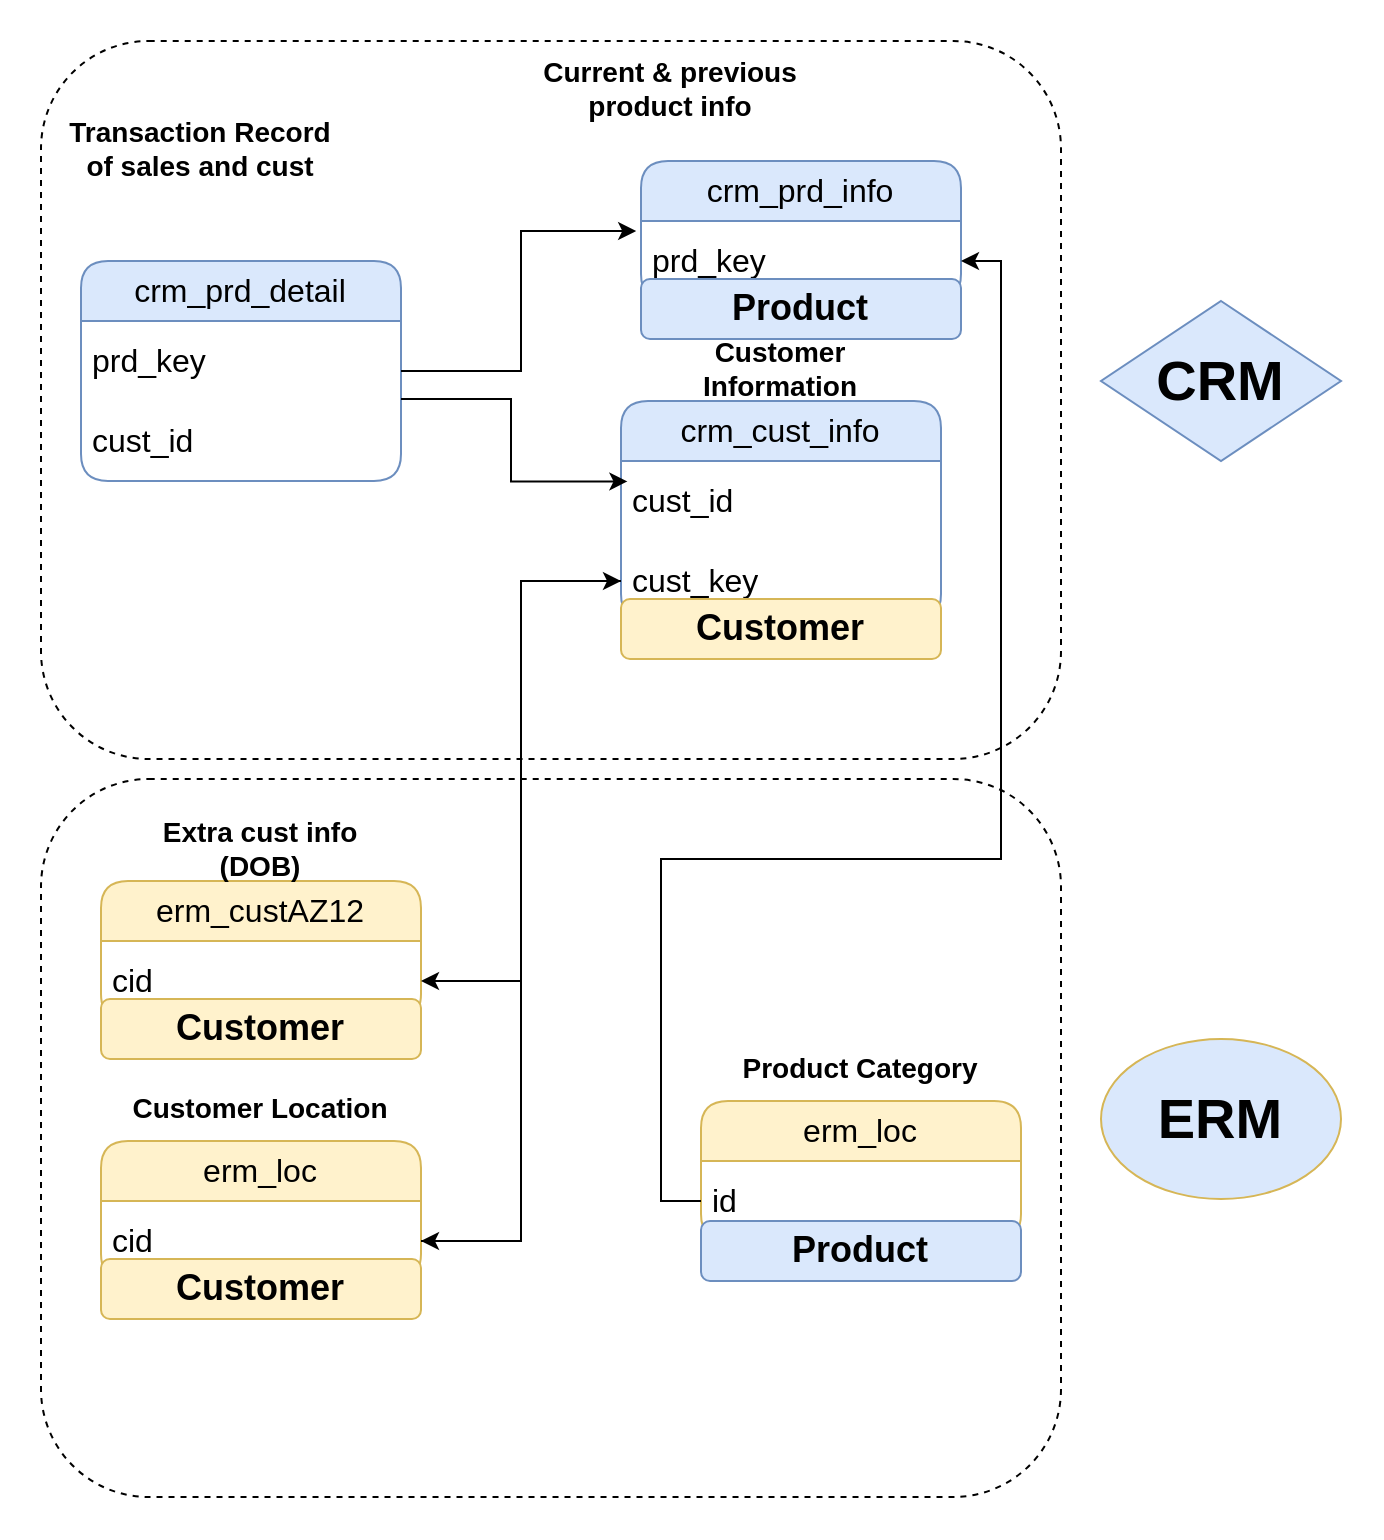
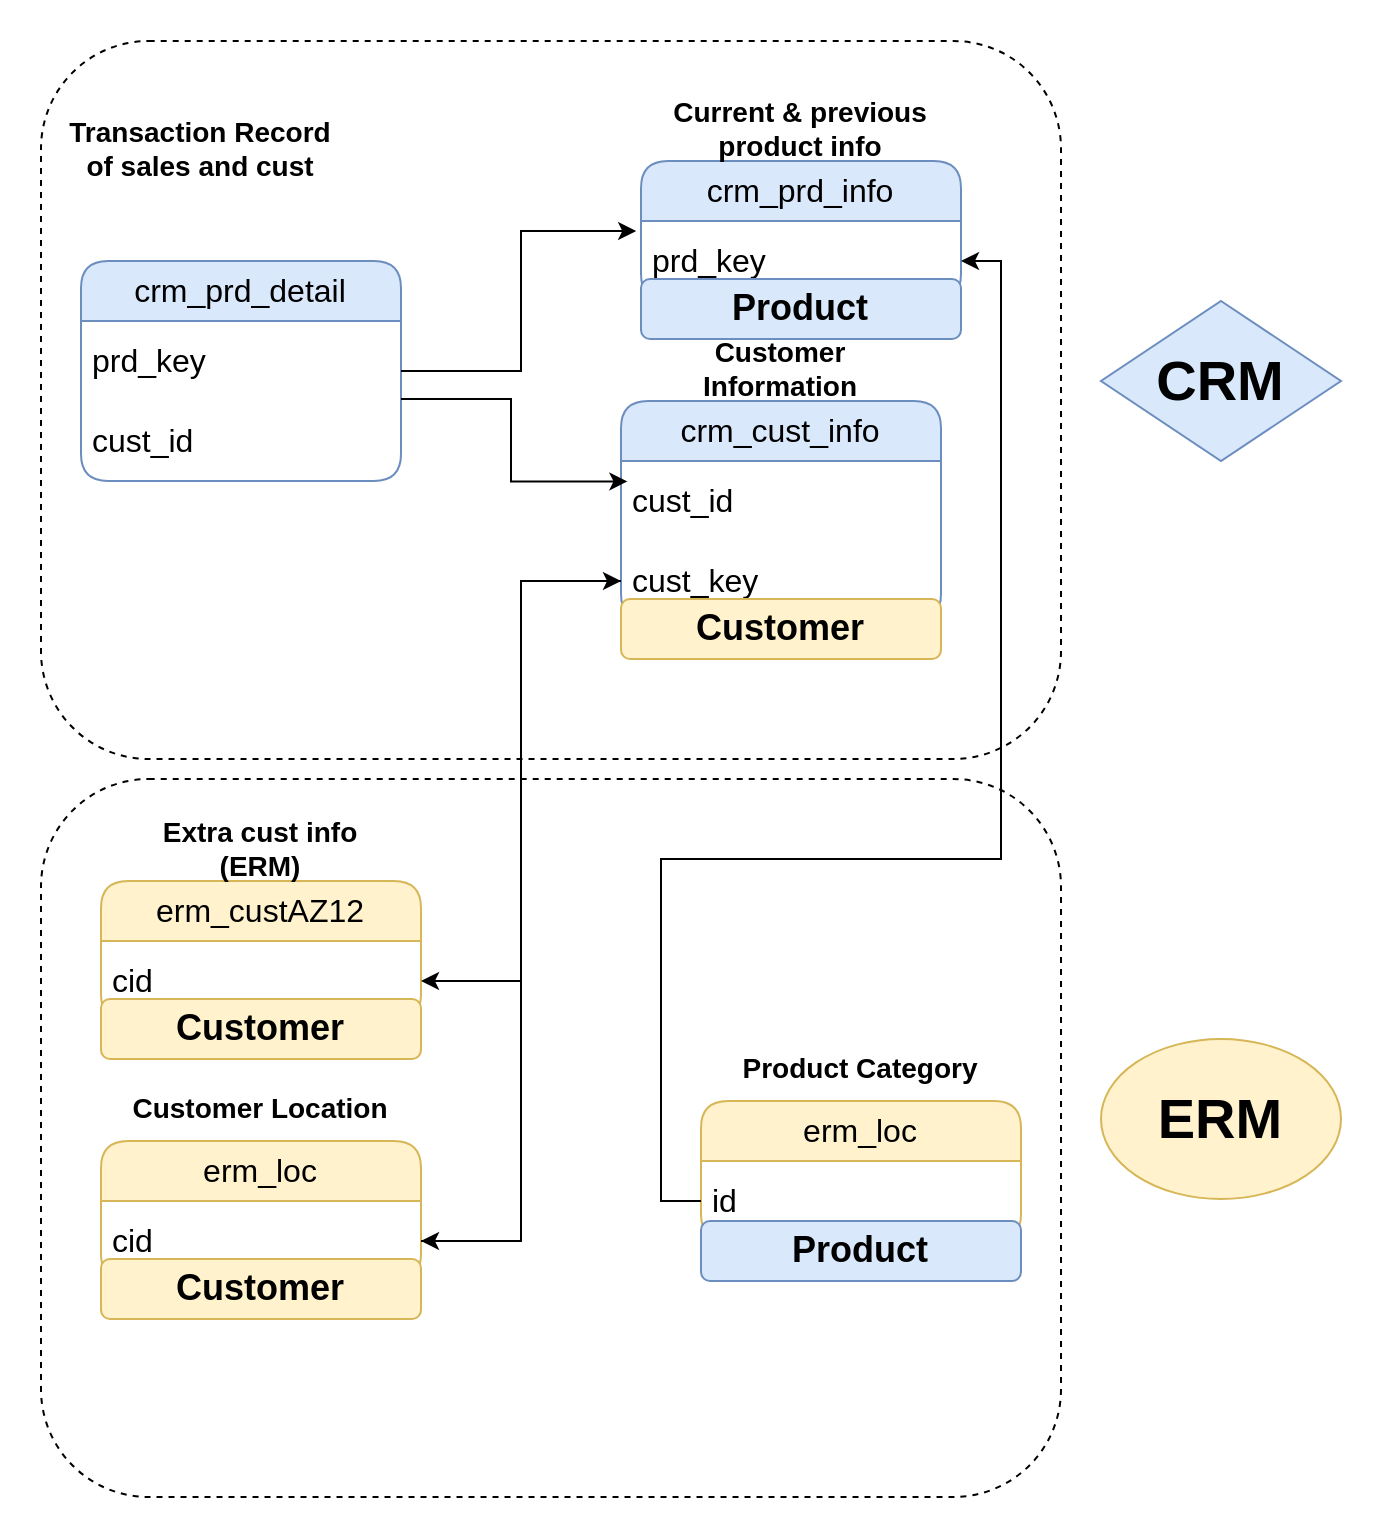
  <mxCell id="0" />
  <mxCell id="1" parent="0" />
  <mxCell id="2" value="&lt;font&gt;crm_cust_info&lt;/font&gt;" style="swimlane;fontStyle=0;childLayout=stackLayout;horizontal=1;startSize=30;horizontalStack=0;resizeParent=1;resizeParentMax=0;resizeLast=0;collapsible=1;marginBottom=0;whiteSpace=wrap;html=1;rounded=1;fontSize=16;fillColor=#dae8fc;strokeColor=#6c8ebf;" parent="1" vertex="1"><mxGeometry x="310" y="200" width="160" height="110" as="geometry" /></mxCell>
  <mxCell id="3" value="&lt;font&gt;cust_id&lt;/font&gt;" style="text;align=left;verticalAlign=middle;spacingLeft=4;spacingRight=4;overflow=hidden;points=[[0,0.5],[1,0.5]];portConstraint=eastwest;rotatable=0;whiteSpace=wrap;html=1;fontSize=16;" parent="2" vertex="1"><mxGeometry y="30" width="160" height="40" as="geometry" /></mxCell>
  <mxCell id="4" value="cust_key" style="text;align=left;verticalAlign=middle;spacingLeft=4;spacingRight=4;overflow=hidden;points=[[0,0.5],[1,0.5]];portConstraint=eastwest;rotatable=0;whiteSpace=wrap;html=1;fontSize=16;" parent="2" vertex="1"><mxGeometry y="70" width="160" height="40" as="geometry" /></mxCell>
  <mxCell id="5" value="&lt;font style=&quot;font-size: 14px;&quot;&gt;&lt;b&gt;Customer Information&lt;/b&gt;&lt;/font&gt;" style="text;html=1;align=center;verticalAlign=middle;whiteSpace=wrap;rounded=0;" parent="1" vertex="1"><mxGeometry x="320" y="169" width="140" height="30" as="geometry" /></mxCell>
  <mxCell id="6" value="crm_prd_info" style="swimlane;fontStyle=0;childLayout=stackLayout;horizontal=1;startSize=30;horizontalStack=0;resizeParent=1;resizeParentMax=0;resizeLast=0;collapsible=1;marginBottom=0;whiteSpace=wrap;html=1;rounded=1;fontSize=16;fillColor=#dae8fc;strokeColor=#6c8ebf;" parent="1" vertex="1"><mxGeometry x="320" y="80" width="160" height="70" as="geometry" /></mxCell>
  <mxCell id="7" value="prd_key" style="text;align=left;verticalAlign=middle;spacingLeft=4;spacingRight=4;overflow=hidden;points=[[0,0.5],[1,0.5]];portConstraint=eastwest;rotatable=0;whiteSpace=wrap;html=1;fontSize=16;" parent="6" vertex="1"><mxGeometry y="30" width="160" height="40" as="geometry" /></mxCell>
- <mxCell id="8" value="&lt;span style=&quot;font-size: 14px;&quot;&gt;&lt;b&gt;Current &amp;amp; previous product info&lt;/b&gt;&lt;/span&gt;" style="text;html=1;align=center;verticalAlign=middle;whiteSpace=wrap;rounded=0;" parent="1" vertex="1"><mxGeometry x="265" y="29" width="140" height="30" as="geometry" /></mxCell>
+ <mxCell id="8" value="&lt;span style=&quot;font-size: 14px;&quot;&gt;&lt;b&gt;Current &amp;amp; previous product info&lt;/b&gt;&lt;/span&gt;" style="text;html=1;align=center;verticalAlign=middle;whiteSpace=wrap;rounded=0;" parent="1" vertex="1"><mxGeometry x="330" y="49" width="140" height="30" as="geometry" /></mxCell>
  <mxCell id="9" value="crm_prd_detail" style="swimlane;fontStyle=0;childLayout=stackLayout;horizontal=1;startSize=30;horizontalStack=0;resizeParent=1;resizeParentMax=0;resizeLast=0;collapsible=1;marginBottom=0;whiteSpace=wrap;html=1;rounded=1;fontSize=16;fillColor=#dae8fc;strokeColor=#6c8ebf;" parent="1" vertex="1"><mxGeometry x="40" y="130" width="160" height="110" as="geometry" /></mxCell>
  <mxCell id="10" value="prd_key" style="text;align=left;verticalAlign=middle;spacingLeft=4;spacingRight=4;overflow=hidden;points=[[0,0.5],[1,0.5]];portConstraint=eastwest;rotatable=0;whiteSpace=wrap;html=1;fontSize=16;" parent="9" vertex="1"><mxGeometry y="30" width="160" height="40" as="geometry" /></mxCell>
  <mxCell id="11" value="cust_id" style="text;align=left;verticalAlign=middle;spacingLeft=4;spacingRight=4;overflow=hidden;points=[[0,0.5],[1,0.5]];portConstraint=eastwest;rotatable=0;whiteSpace=wrap;html=1;fontSize=16;" parent="9" vertex="1"><mxGeometry y="70" width="160" height="40" as="geometry" /></mxCell>
  <mxCell id="12" value="&lt;span style=&quot;font-size: 14px;&quot;&gt;&lt;b&gt;Transaction Record of sales and cust&lt;/b&gt;&lt;/span&gt;" style="text;html=1;align=center;verticalAlign=middle;whiteSpace=wrap;rounded=0;" parent="1" vertex="1"><mxGeometry x="30" y="59" width="140" height="30" as="geometry" /></mxCell>
  <mxCell id="13" style="edgeStyle=orthogonalEdgeStyle;rounded=0;orthogonalLoop=1;jettySize=auto;html=1;entryX=-0.015;entryY=0.125;entryDx=0;entryDy=0;entryPerimeter=0;" parent="1" source="9" target="7" edge="1"><mxGeometry relative="1" as="geometry" /></mxCell>
  <mxCell id="14" style="edgeStyle=orthogonalEdgeStyle;rounded=0;orthogonalLoop=1;jettySize=auto;html=1;entryX=0.02;entryY=0.255;entryDx=0;entryDy=0;entryPerimeter=0;" parent="1" source="10" target="3" edge="1"><mxGeometry relative="1" as="geometry"><Array as="points"><mxPoint x="255" y="199" /><mxPoint x="255" y="240" /></Array></mxGeometry></mxCell>
  <mxCell id="15" value="erm_custAZ12" style="swimlane;fontStyle=0;childLayout=stackLayout;horizontal=1;startSize=30;horizontalStack=0;resizeParent=1;resizeParentMax=0;resizeLast=0;collapsible=1;marginBottom=0;whiteSpace=wrap;html=1;rounded=1;fontSize=16;fillColor=#fff2cc;strokeColor=#d6b656;" parent="1" vertex="1"><mxGeometry x="50" y="440" width="160" height="70" as="geometry" /></mxCell>
  <mxCell id="16" value="&lt;font&gt;cid&lt;/font&gt;" style="text;align=left;verticalAlign=middle;spacingLeft=4;spacingRight=4;overflow=hidden;points=[[0,0.5],[1,0.5]];portConstraint=eastwest;rotatable=0;whiteSpace=wrap;html=1;fontSize=16;" parent="15" vertex="1"><mxGeometry y="30" width="160" height="40" as="geometry" /></mxCell>
- <mxCell id="17" value="&lt;span style=&quot;font-size: 14px;&quot;&gt;&lt;b&gt;Extra cust info (DOB)&lt;/b&gt;&lt;/span&gt;" style="text;html=1;align=center;verticalAlign=middle;whiteSpace=wrap;rounded=0;" parent="1" vertex="1"><mxGeometry x="60" y="409" width="140" height="30" as="geometry" /></mxCell>
+ <mxCell id="17" value="&lt;span style=&quot;font-size: 14px;&quot;&gt;&lt;b&gt;Extra cust info (ERM)&lt;/b&gt;&lt;/span&gt;" style="text;html=1;align=center;verticalAlign=middle;whiteSpace=wrap;rounded=0;" parent="1" vertex="1"><mxGeometry x="60" y="409" width="140" height="30" as="geometry" /></mxCell>
  <mxCell id="18" style="edgeStyle=orthogonalEdgeStyle;rounded=0;orthogonalLoop=1;jettySize=auto;html=1;entryX=1;entryY=0.5;entryDx=0;entryDy=0;" parent="1" source="4" target="16" edge="1"><mxGeometry relative="1" as="geometry" /></mxCell>
  <mxCell id="19" value="erm_loc" style="swimlane;fontStyle=0;childLayout=stackLayout;horizontal=1;startSize=30;horizontalStack=0;resizeParent=1;resizeParentMax=0;resizeLast=0;collapsible=1;marginBottom=0;whiteSpace=wrap;html=1;rounded=1;fontSize=16;fillColor=#fff2cc;strokeColor=#d6b656;" parent="1" vertex="1"><mxGeometry x="50" y="570" width="160" height="70" as="geometry" /></mxCell>
  <mxCell id="20" value="cid" style="text;align=left;verticalAlign=middle;spacingLeft=4;spacingRight=4;overflow=hidden;points=[[0,0.5],[1,0.5]];portConstraint=eastwest;rotatable=0;whiteSpace=wrap;html=1;fontSize=16;" parent="19" vertex="1"><mxGeometry y="30" width="160" height="40" as="geometry" /></mxCell>
  <mxCell id="21" value="&lt;span style=&quot;font-size: 14px;&quot;&gt;&lt;b&gt;Customer Location&lt;/b&gt;&lt;/span&gt;" style="text;html=1;align=center;verticalAlign=middle;whiteSpace=wrap;rounded=0;" parent="1" vertex="1"><mxGeometry x="60" y="539" width="140" height="30" as="geometry" /></mxCell>
  <mxCell id="22" style="edgeStyle=orthogonalEdgeStyle;rounded=0;orthogonalLoop=1;jettySize=auto;html=1;entryX=0;entryY=0.5;entryDx=0;entryDy=0;" parent="1" source="20" target="4" edge="1"><mxGeometry relative="1" as="geometry" /></mxCell>
  <mxCell id="23" style="edgeStyle=orthogonalEdgeStyle;rounded=0;orthogonalLoop=1;jettySize=auto;html=1;entryX=1;entryY=0.5;entryDx=0;entryDy=0;" parent="1" source="4" target="20" edge="1"><mxGeometry relative="1" as="geometry" /></mxCell>
  <mxCell id="24" value="erm_loc" style="swimlane;fontStyle=0;childLayout=stackLayout;horizontal=1;startSize=30;horizontalStack=0;resizeParent=1;resizeParentMax=0;resizeLast=0;collapsible=1;marginBottom=0;whiteSpace=wrap;html=1;rounded=1;fontSize=16;fillColor=#fff2cc;strokeColor=#d6b656;" parent="1" vertex="1"><mxGeometry x="350" y="550" width="160" height="70" as="geometry" /></mxCell>
  <mxCell id="25" value="id" style="text;align=left;verticalAlign=middle;spacingLeft=4;spacingRight=4;overflow=hidden;points=[[0,0.5],[1,0.5]];portConstraint=eastwest;rotatable=0;whiteSpace=wrap;html=1;fontSize=16;" parent="24" vertex="1"><mxGeometry y="30" width="160" height="40" as="geometry" /></mxCell>
  <mxCell id="26" value="&lt;span style=&quot;font-size: 14px;&quot;&gt;&lt;b&gt;Product Category&lt;/b&gt;&lt;/span&gt;" style="text;html=1;align=center;verticalAlign=middle;whiteSpace=wrap;rounded=0;" parent="1" vertex="1"><mxGeometry x="360" y="519" width="140" height="30" as="geometry" /></mxCell>
  <mxCell id="27" style="edgeStyle=orthogonalEdgeStyle;rounded=0;orthogonalLoop=1;jettySize=auto;html=1;entryX=1;entryY=0.5;entryDx=0;entryDy=0;" parent="1" source="25" target="7" edge="1"><mxGeometry relative="1" as="geometry"><Array as="points"><mxPoint x="330" y="600" /><mxPoint x="330" y="429" /><mxPoint x="500" y="429" /><mxPoint x="500" y="130" /></Array></mxGeometry></mxCell>
  <mxCell id="28" value="" style="rounded=1;whiteSpace=wrap;html=1;fillColor=none;dashed=1;" parent="1" vertex="1"><mxGeometry x="20" y="20" width="510" height="359" as="geometry" /></mxCell>
  <mxCell id="29" value="" style="rounded=1;whiteSpace=wrap;html=1;fillColor=none;dashed=1;" parent="1" vertex="1"><mxGeometry x="20" y="389" width="510" height="359" as="geometry" /></mxCell>
  <mxCell id="30" value="&lt;b&gt;&lt;font style=&quot;font-size: 28px;&quot;&gt;CRM&lt;/font&gt;&lt;/b&gt;" style="rhombus;whiteSpace=wrap;html=1;fillColor=#dae8fc;strokeColor=#6c8ebf;" parent="1" vertex="1"><mxGeometry x="550" y="150" width="120" height="80" as="geometry" /></mxCell>
- <mxCell id="31" value="&lt;span style=&quot;font-size: 28px;&quot;&gt;&lt;b&gt;ERM&lt;/b&gt;&lt;/span&gt;" style="ellipse;whiteSpace=wrap;html=1;fillColor=#dae8fc;strokeColor=#d6b656;" parent="1" vertex="1"><mxGeometry x="550" y="519" width="120" height="80" as="geometry" /></mxCell>
+ <mxCell id="31" value="&lt;span style=&quot;font-size: 28px;&quot;&gt;&lt;b&gt;ERM&lt;/b&gt;&lt;/span&gt;" style="ellipse;whiteSpace=wrap;html=1;fillColor=#fff2cc;strokeColor=#d6b656;" parent="1" vertex="1"><mxGeometry x="550" y="519" width="120" height="80" as="geometry" /></mxCell>
  <mxCell id="32" value="&lt;b&gt;&lt;font style=&quot;font-size: 18px;&quot;&gt;Customer&lt;/font&gt;&lt;/b&gt;" style="rounded=1;whiteSpace=wrap;html=1;fillColor=#fff2cc;strokeColor=#d6b656;" vertex="1" parent="1"><mxGeometry x="310" y="299" width="160" height="30" as="geometry" /></mxCell>
  <mxCell id="33" value="&lt;b&gt;&lt;font style=&quot;font-size: 18px;&quot;&gt;Customer&lt;/font&gt;&lt;/b&gt;" style="rounded=1;whiteSpace=wrap;html=1;fillColor=#fff2cc;strokeColor=#d6b656;" vertex="1" parent="1"><mxGeometry x="50" y="629" width="160" height="30" as="geometry" /></mxCell>
  <mxCell id="34" value="&lt;b&gt;&lt;font style=&quot;font-size: 18px;&quot;&gt;Customer&lt;/font&gt;&lt;/b&gt;" style="rounded=1;whiteSpace=wrap;html=1;fillColor=#fff2cc;strokeColor=#d6b656;" vertex="1" parent="1"><mxGeometry x="50" y="499" width="160" height="30" as="geometry" /></mxCell>
  <mxCell id="35" value="&lt;span style=&quot;font-size: 18px;&quot;&gt;&lt;b&gt;Product&lt;/b&gt;&lt;/span&gt;" style="rounded=1;whiteSpace=wrap;html=1;fillColor=#dae8fc;strokeColor=#6c8ebf;" vertex="1" parent="1"><mxGeometry x="350" y="610" width="160" height="30" as="geometry" /></mxCell>
  <mxCell id="36" value="&lt;span style=&quot;font-size: 18px;&quot;&gt;&lt;b&gt;Product&lt;/b&gt;&lt;/span&gt;" style="rounded=1;whiteSpace=wrap;html=1;fillColor=#dae8fc;strokeColor=#6c8ebf;" vertex="1" parent="1"><mxGeometry x="320" y="139" width="160" height="30" as="geometry" /></mxCell>
